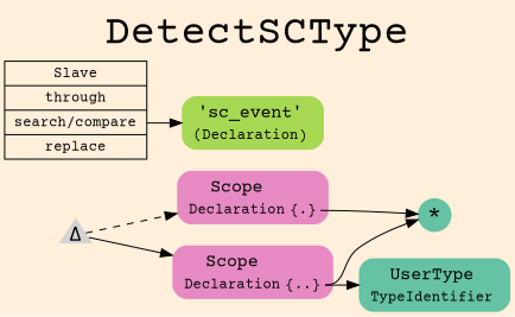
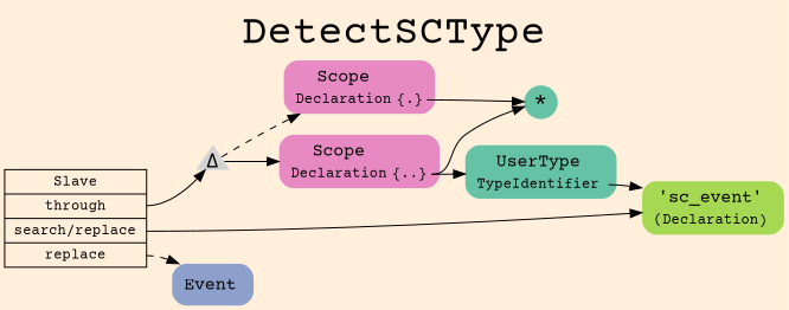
  digraph {
    bgcolor=antiquewhite1
    color=black
    fontcolor=black
    fontname="Courier Prime"
    fontsize=36
    label=DetectSCType
    labelloc=t
    rankdir=LR
    ranksep=0.3
    node [fontname="Courier Prime" fontsize=12 shape=plaintext style="rounded,filled" fillcolor="/set28/4"]
    edge [color=black fontcolor=black fontname="Courier Prime" tailport=port0]
    n1 [fixedsize=true fontsize=20 height=0.4 label=<Δ> penwidth=0.0 shape=triangle style=filled width=0.4 fillcolor=""]
    n2 [label=<<TABLE BORDER="0" CELLBORDER="0" CELLSPACING="0">      <TR><TD><FONT POINT-SIZE="15.0">Scope</FONT></TD><TD></TD></TR>      <TR><TD>Declaration</TD><TD PORT="port0">{..}</TD></TR>     </TABLE>>]
    n3 [label=<<TABLE BORDER="0" CELLBORDER="0" CELLSPACING="0">      <TR><TD><FONT POINT-SIZE="15.0">Scope</FONT></TD><TD></TD></TR>      <TR><TD>Declaration</TD><TD PORT="port0">{.}</TD></TR>     </TABLE>>]
-   n4 [color=black fillcolor=antiquewhite1 fontcolor=black label="<fixed> Slave | <port0> through | <port1> search/compare | <port2> replace" shape=record style=filled]
+   n4 [color=black fillcolor=antiquewhite1 fontcolor=black label="<fixed> Slave | <port0> through | <port1> search/replace | <port2> replace" shape=record style=filled]
    n5 [fillcolor="/set28/5" label=<<TABLE BORDER="0" CELLBORDER="0" CELLSPACING="0">      <TR><TD><FONT POINT-SIZE="15.0">'sc_event'</FONT></TD><TD></TD></TR>      <TR><TD>(Declaration)</TD><TD PORT="port0"></TD></TR>     </TABLE>>]
+   n6 [fillcolor="/set28/3" label=<<TABLE BORDER="0" CELLBORDER="0" CELLSPACING="0">      <TR><TD><FONT POINT-SIZE="15.0">Event</FONT></TD><TD></TD></TR>     </TABLE>>]
    n7 [fillcolor="/set28/1" fixedsize=true fontsize=20 height=0.4 label=<*> penwidth=0.0 shape=circle style=filled width=0.4]
    n8 [fillcolor="/set28/1" label=<<TABLE BORDER="0" CELLBORDER="0" CELLSPACING="0">      <TR><TD><FONT POINT-SIZE="15.0">UserType</FONT></TD><TD></TD></TR>      <TR><TD>TypeIdentifier</TD><TD PORT="port0"></TD></TR>     </TABLE>>]
    n1 -> n2
    n1 -> n3 [style=dashed]
    n2 -> n7
    n2 -> n8
    n3 -> n7
+   n4 -> n1
    n4 -> n5 [tailport=port1]
+   n4 -> n6 [style=dashed tailport=port2]
+   n8 -> n5
  }
